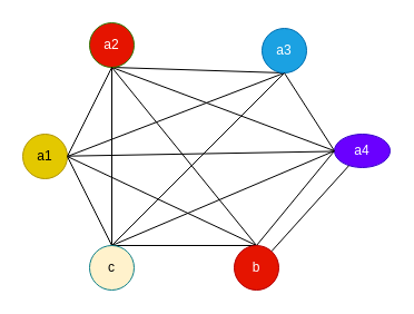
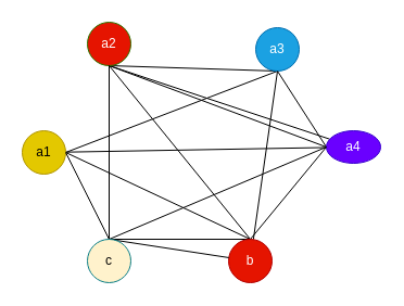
  <mxCell id="0" />
  <mxCell id="1" parent="0" />
  <mxCell id="2" style="rounded=0;orthogonalLoop=1;jettySize=auto;html=1;entryX=0.5;entryY=1;entryDx=0;entryDy=0;endArrow=none;endFill=0;exitX=1;exitY=0.5;exitDx=0;exitDy=0;" edge="1" parent="1" source="5" target="11"><mxGeometry relative="1" as="geometry" /></mxCell>
  <mxCell id="3" style="rounded=0;orthogonalLoop=1;jettySize=auto;html=1;endArrow=none;endFill=0;" edge="1" parent="1" source="5" target="12"><mxGeometry relative="1" as="geometry" /></mxCell>
  <mxCell id="4" style="rounded=0;orthogonalLoop=1;jettySize=auto;html=1;entryX=0.5;entryY=0;entryDx=0;entryDy=0;endArrow=none;endFill=0;exitX=1;exitY=0.5;exitDx=0;exitDy=0;" edge="1" parent="1" source="5" target="17"><mxGeometry relative="1" as="geometry" /></mxCell>
  <mxCell id="5" value="a1" style="ellipse;whiteSpace=wrap;html=1;aspect=fixed;fillColor=#e3c800;fontColor=#000000;strokeColor=#B09500;" vertex="1" parent="1"><mxGeometry x="20" y="120" width="40" height="40" as="geometry" /></mxCell>
- <mxCell id="6" style="rounded=0;orthogonalLoop=1;jettySize=auto;html=1;entryX=1;entryY=0.5;entryDx=0;entryDy=0;endArrow=none;endFill=0;exitX=0.5;exitY=1;exitDx=0;exitDy=0;" edge="1" parent="1" source="9" target="5"><mxGeometry relative="1" as="geometry" /></mxCell>
+ <mxCell id="6" style="rounded=0;orthogonalLoop=1;jettySize=auto;html=1;endArrow=none;endFill=0;exitX=0.5;exitY=1;exitDx=0;exitDy=0;" edge="1" parent="1" source="9" target="12"><mxGeometry relative="1" as="geometry" /></mxCell>
  <mxCell id="7" style="rounded=0;orthogonalLoop=1;jettySize=auto;html=1;entryX=0.5;entryY=1;entryDx=0;entryDy=0;endArrow=none;endFill=0;exitX=0.5;exitY=1;exitDx=0;exitDy=0;" edge="1" parent="1" source="9" target="11"><mxGeometry relative="1" as="geometry" /></mxCell>
  <mxCell id="8" style="rounded=0;orthogonalLoop=1;jettySize=auto;html=1;entryX=0;entryY=0.5;entryDx=0;entryDy=0;endArrow=none;endFill=0;" edge="1" parent="1" target="12"><mxGeometry relative="1" as="geometry"><mxPoint x="100" y="60" as="sourcePoint" /></mxGeometry></mxCell>
  <mxCell id="9" value="a2" style="ellipse;whiteSpace=wrap;html=1;aspect=fixed;fillColor=#e51400;fontColor=#ffffff;strokeColor=#2D7600;" vertex="1" parent="1"><mxGeometry x="80" y="20" width="40" height="40" as="geometry" /></mxCell>
  <mxCell id="10" style="rounded=0;orthogonalLoop=1;jettySize=auto;html=1;entryX=0;entryY=0.5;entryDx=0;entryDy=0;endArrow=none;endFill=0;exitX=0.5;exitY=1;exitDx=0;exitDy=0;" edge="1" parent="1" source="11" target="12"><mxGeometry relative="1" as="geometry" /></mxCell>
  <mxCell id="11" value="a3" style="ellipse;whiteSpace=wrap;html=1;aspect=fixed;fillColor=#1ba1e2;fontColor=#ffffff;strokeColor=#006EAF;" vertex="1" parent="1"><mxGeometry x="235" y="25" width="40" height="40" as="geometry" /></mxCell>
  <mxCell id="12" value="a4" style="ellipse;whiteSpace=wrap;html=1;aspect=fixed;fillColor=#6a00ff;fontColor=#ffffff;strokeColor=#3700CC;" vertex="1" parent="1"><mxGeometry x="300" y="120" width="50" height="30" as="geometry" /></mxCell>
  <mxCell id="13" style="rounded=0;orthogonalLoop=1;jettySize=auto;html=1;entryX=0.5;entryY=1;entryDx=0;entryDy=0;endArrow=none;endFill=0;exitX=0.5;exitY=0;exitDx=0;exitDy=0;" edge="1" parent="1" source="17" target="9"><mxGeometry relative="1" as="geometry" /></mxCell>
- <mxCell id="14" style="rounded=0;orthogonalLoop=1;jettySize=auto;html=1;endArrow=none;endFill=0;" edge="1" parent="1" source="17" target="12"><mxGeometry relative="1" as="geometry" /></mxCell>
+ <mxCell id="14" style="rounded=0;orthogonalLoop=1;jettySize=auto;html=1;entryX=0.5;entryY=1;entryDx=0;entryDy=0;endArrow=none;endFill=0;" edge="1" parent="1" source="17" target="11"><mxGeometry relative="1" as="geometry" /></mxCell>
  <mxCell id="15" style="rounded=0;orthogonalLoop=1;jettySize=auto;html=1;entryX=0;entryY=0.5;entryDx=0;entryDy=0;endArrow=none;endFill=0;" edge="1" parent="1" target="12"><mxGeometry relative="1" as="geometry"><mxPoint x="230" y="220" as="sourcePoint" /></mxGeometry></mxCell>
  <mxCell id="16" style="rounded=0;orthogonalLoop=1;jettySize=auto;html=1;endArrow=none;endFill=0;exitX=0.5;exitY=0;exitDx=0;exitDy=0;" edge="1" parent="1" source="17"><mxGeometry relative="1" as="geometry"><mxPoint x="100" y="220" as="targetPoint" /></mxGeometry></mxCell>
  <mxCell id="17" value="b" style="ellipse;whiteSpace=wrap;html=1;aspect=fixed;fillColor=#e51400;fontColor=#ffffff;strokeColor=#B20000;" vertex="1" parent="1"><mxGeometry x="210" y="220" width="40" height="40" as="geometry" /></mxCell>
  <mxCell id="18" style="rounded=0;orthogonalLoop=1;jettySize=auto;html=1;endArrow=none;endFill=0;entryX=1;entryY=0.5;entryDx=0;entryDy=0;exitX=0.5;exitY=0;exitDx=0;exitDy=0;" edge="1" parent="1" source="22" target="5"><mxGeometry relative="1" as="geometry"><mxPoint x="40" y="170" as="targetPoint" /></mxGeometry></mxCell>
  <mxCell id="19" style="rounded=0;orthogonalLoop=1;jettySize=auto;html=1;entryX=0.5;entryY=1;entryDx=0;entryDy=0;endArrow=none;endFill=0;" edge="1" parent="1" source="22" target="9"><mxGeometry relative="1" as="geometry" /></mxCell>
- <mxCell id="20" style="rounded=0;orthogonalLoop=1;jettySize=auto;html=1;entryX=0.5;entryY=1;entryDx=0;entryDy=0;endArrow=none;endFill=0;exitX=0.5;exitY=0;exitDx=0;exitDy=0;" edge="1" parent="1" source="22" target="11"><mxGeometry relative="1" as="geometry" /></mxCell>
+ <mxCell id="20" style="rounded=0;orthogonalLoop=1;jettySize=auto;html=1;endArrow=none;endFill=0;exitX=0.5;exitY=0;exitDx=0;exitDy=0;" edge="1" parent="1" source="22" target="17"><mxGeometry relative="1" as="geometry" /></mxCell>
  <mxCell id="21" style="rounded=0;orthogonalLoop=1;jettySize=auto;html=1;entryX=0;entryY=0.5;entryDx=0;entryDy=0;endArrow=none;endFill=0;" edge="1" parent="1" target="12"><mxGeometry relative="1" as="geometry"><mxPoint x="100" y="220" as="sourcePoint" /></mxGeometry></mxCell>
  <mxCell id="22" value="c" style="ellipse;whiteSpace=wrap;html=1;aspect=fixed;fillColor=#fff2cc;strokeColor=#0e8088;" vertex="1" parent="1"><mxGeometry x="80" y="220" width="40" height="40" as="geometry" /></mxCell>
